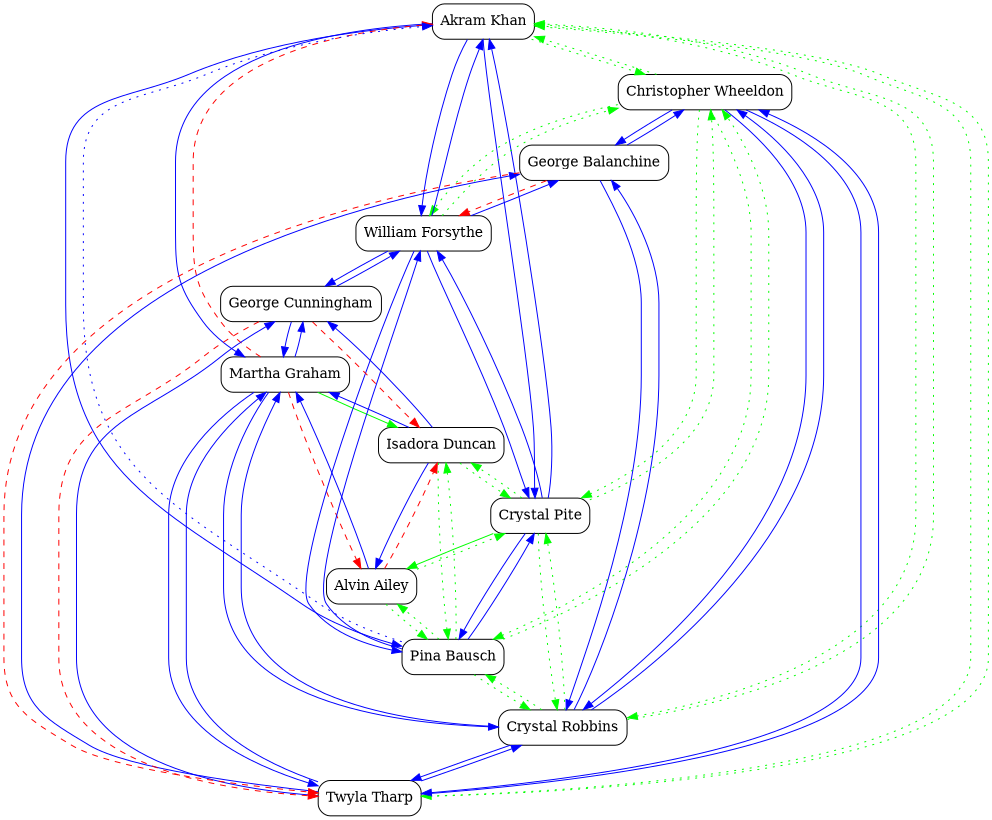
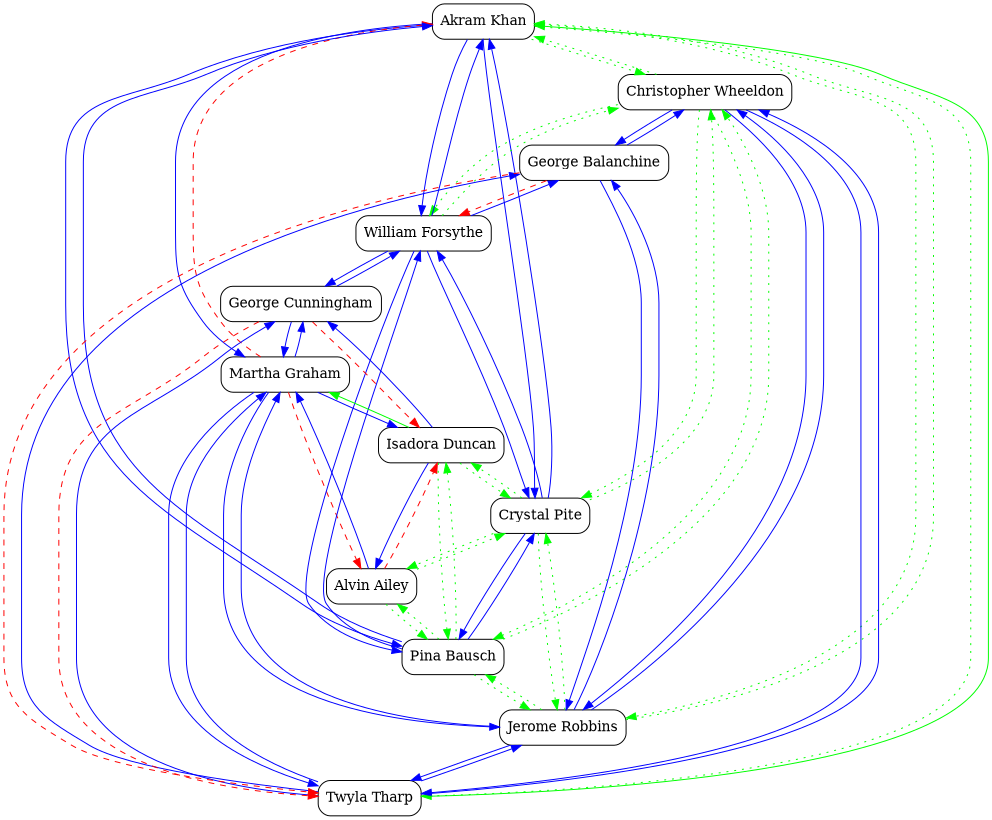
  digraph {
    rankdir=TB
    node [shape=box style=rounded]
    edge [color=blue]
    n1 [label="Akram Khan"]
    n2 [label="Christopher Wheeldon"]
    n3 [label="Crystal Pite"]
-   n4 [label="Crystal Robbins"]
+   n4 [label="Jerome Robbins"]
    n5 [label="Martha Graham"]
    n6 [label="Pina Bausch"]
    n7 [label="Twyla Tharp"]
    n8 [label="William Forsythe"]
    n9 [label="George Balanchine"]
    n10 [label="Alvin Ailey"]
    n11 [label="Isadora Duncan"]
    n12 [label="George Cunningham"]
    n1 -> n2 [color=green style=dotted]
    n1 -> n3
    n1 -> n4 [color=green style=dotted]
    n1 -> n5
    n1 -> n6
    n1 -> n7 [color=green style=dotted]
    n1 -> n8
    n2 -> n1 [color=green style=dotted]
    n2 -> n3 [color=green style=dotted]
    n2 -> n4
    n2 -> n6 [color=green style=dotted]
    n2 -> n7
    n2 -> n8 [color=green style=dotted]
    n2 -> n9
    n3 -> n1
    n3 -> n2 [color=green style=dotted]
    n3 -> n4 [color=green style=dotted]
    n3 -> n6
    n3 -> n8
-   n3 -> n10 [color=green style=solid]
+   n3 -> n10 [color=green style=dotted]
    n3 -> n11 [color=green style=dotted]
    n4 -> n1 [color=green style=dotted]
    n4 -> n2
    n4 -> n3 [color=green style=dotted]
    n4 -> n5
    n4 -> n6 [color=green style=dotted]
    n4 -> n7
    n4 -> n9
    n5 -> n1 [color=red style=dashed]
    n5 -> n4
    n5 -> n7
    n5 -> n10 [color=red style=dashed]
-   n5 -> n11 [color=green]
+   n5 -> n11
    n5 -> n12
-   n6 -> n1 [style=dotted]
+   n6 -> n1
    n6 -> n2 [color=green style=dotted]
    n6 -> n3
    n6 -> n4 [color=green style=dotted]
    n6 -> n8
    n6 -> n10 [color=green style=dotted]
    n6 -> n11 [color=green style=dotted]
-   n7 -> n1 [color=green style=dotted]
+   n7 -> n1 [color=green style=solid]
    n7 -> n2
    n7 -> n4
    n7 -> n5
    n7 -> n9
    n7 -> n12
    n8 -> n1
    n8 -> n2 [color=green style=dotted]
    n8 -> n3
    n8 -> n6
    n8 -> n9
    n8 -> n12
    n9 -> n2
    n9 -> n4
    n9 -> n7 [color=red style=dashed]
    n9 -> n8 [color=red style=dashed]
    n10 -> n3 [color=green style=dotted]
    n10 -> n5
    n10 -> n6 [color=green style=dotted]
    n10 -> n11 [color=red style=dashed]
    n11 -> n3 [color=green style=dotted]
-   n11 -> n5
+   n11 -> n5 [color=green]
    n11 -> n6 [color=green style=dotted]
    n11 -> n10
    n11 -> n12
    n12 -> n5
    n12 -> n7 [color=red style=dashed]
    n12 -> n8
    n12 -> n11 [color=red style=dashed]
  }
